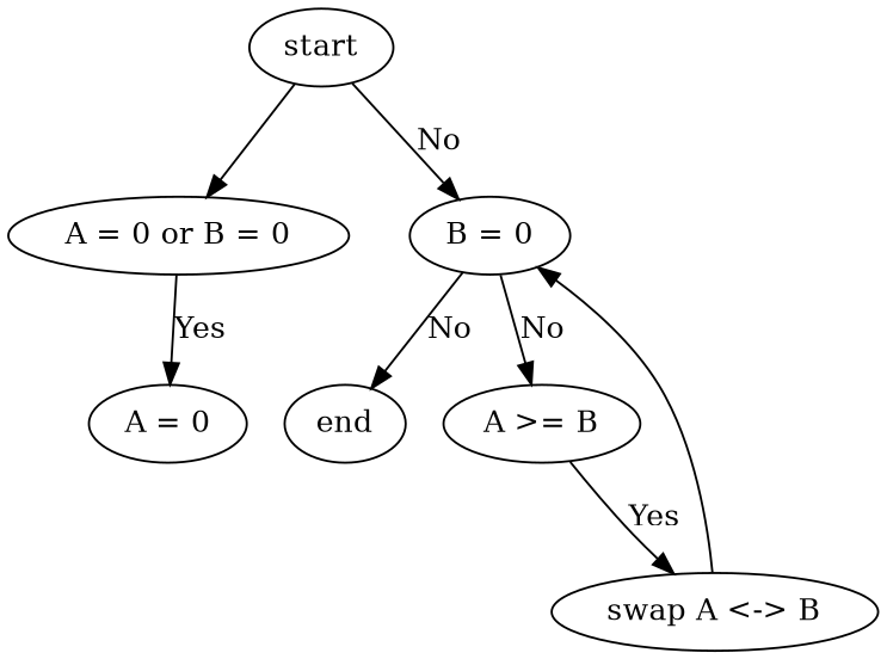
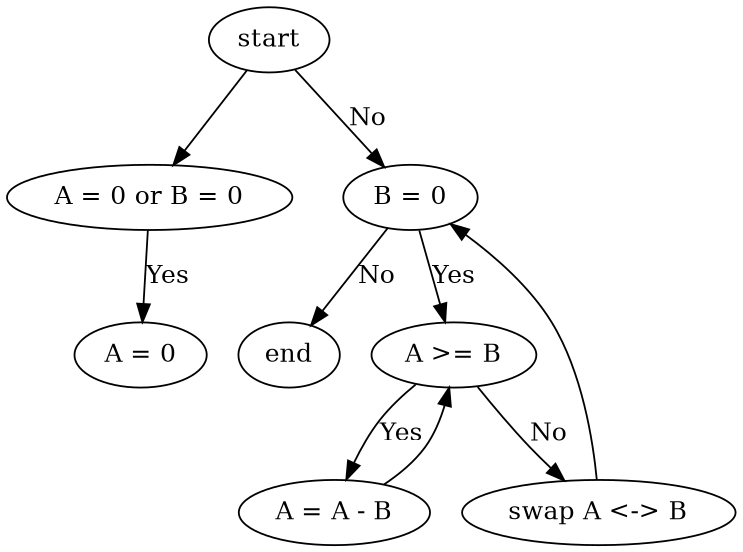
  digraph {
    n1 [label=start]
    n2 [label="A = 0 or B = 0"]
    n3 [label="B = 0"]
    n4 [label="A = 0"]
    n5 [label=end]
    n6 [label="A >= B"]
+   n7 [label="A = A - B"]
    n8 [label="swap A <-> B"]
    n1 -> n2
    n1 -> n3 [label=No]
    n2 -> n4 [label=Yes]
    n3 -> n5 [label=No]
-   n3 -> n6 [label=No]
-   n6 -> n8 [label=Yes]
+   n3 -> n6 [label=Yes]
+   n6 -> n7 [label=Yes]
+   n6 -> n8 [label=No]
+   n7 -> n6
    n8 -> n3
  }
